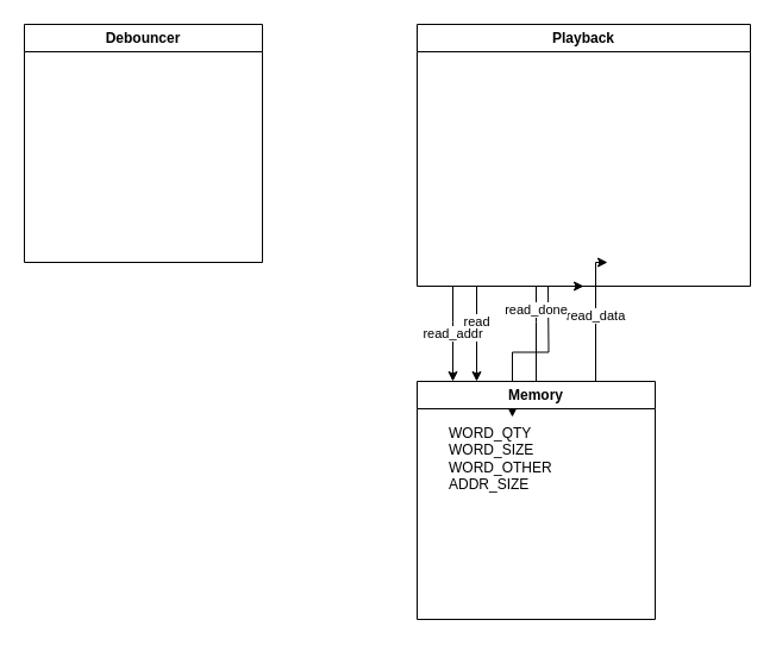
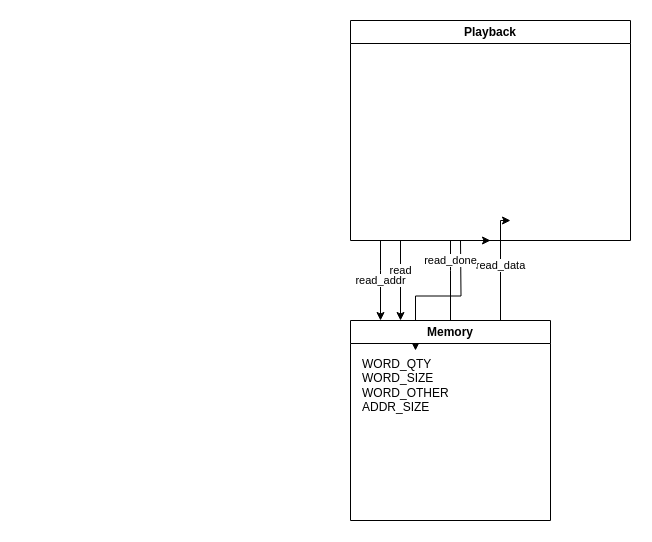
  <mxCell id="0" />
  <mxCell id="1" parent="0" />
- <mxCell id="2" value="Debouncer" style="swimlane;whiteSpace=wrap;html=1;" parent="1" vertex="1"><mxGeometry x="20" y="20" width="200" height="200" as="geometry" /></mxCell>
  <mxCell id="3" value="read" style="edgeStyle=orthogonalEdgeStyle;rounded=0;orthogonalLoop=1;jettySize=auto;html=1;entryX=0.25;entryY=0;entryDx=0;entryDy=0;exitX=0.25;exitY=1;exitDx=0;exitDy=0;" parent="1" source="6" target="9" edge="1"><mxGeometry relative="1" as="geometry"><mxPoint x="410" y="220" as="sourcePoint" /><Array as="points"><mxPoint x="400" y="240" /><mxPoint x="400" y="240" /></Array></mxGeometry></mxCell>
  <mxCell id="4" value="read_addr" style="edgeStyle=orthogonalEdgeStyle;rounded=0;orthogonalLoop=1;jettySize=auto;html=1;" parent="1" source="6" target="9" edge="1"><mxGeometry relative="1" as="geometry"><Array as="points"><mxPoint x="380" y="270" /><mxPoint x="380" y="270" /></Array></mxGeometry></mxCell>
  <mxCell id="5" value="" style="edgeStyle=orthogonalEdgeStyle;rounded=0;orthogonalLoop=1;jettySize=auto;html=1;" parent="1" target="10" edge="1"><mxGeometry relative="1" as="geometry"><mxPoint x="460" y="240" as="sourcePoint" /></mxGeometry></mxCell>
  <mxCell id="6" value="Playback" style="swimlane;whiteSpace=wrap;html=1;" parent="1" vertex="1"><mxGeometry x="350" y="20" width="280" height="220" as="geometry" /></mxCell>
  <mxCell id="7" value="read_data" style="edgeStyle=orthogonalEdgeStyle;rounded=0;orthogonalLoop=1;jettySize=auto;html=1;exitX=0.75;exitY=0;exitDx=0;exitDy=0;" parent="1" source="9" edge="1"><mxGeometry relative="1" as="geometry"><mxPoint x="510" y="220" as="targetPoint" /><Array as="points"><mxPoint x="500" y="270" /><mxPoint x="500" y="270" /></Array></mxGeometry></mxCell>
  <mxCell id="8" value="read_done" style="edgeStyle=orthogonalEdgeStyle;rounded=0;orthogonalLoop=1;jettySize=auto;html=1;exitX=0.5;exitY=0;exitDx=0;exitDy=0;entryX=0.5;entryY=1;entryDx=0;entryDy=0;" parent="1" source="9" target="6" edge="1"><mxGeometry relative="1" as="geometry"><Array as="points"><mxPoint x="450" y="270" /><mxPoint x="450" y="270" /></Array></mxGeometry></mxCell>
  <mxCell id="9" value="Memory" style="swimlane;whiteSpace=wrap;html=1;" parent="1" vertex="1"><mxGeometry x="350" y="320" width="200" height="200" as="geometry" /></mxCell>
- <mxCell id="10" value="WORD_QTY&lt;br&gt;&lt;div style=&quot;&quot;&gt;&lt;span style=&quot;background-color: initial;&quot;&gt;WORD_SIZE&lt;/span&gt;&lt;/div&gt;WORD_OTHER&lt;br&gt;ADDR_SIZE&lt;br&gt;" style="text;html=1;align=left;verticalAlign=top;resizable=0;points=[];autosize=1;strokeColor=none;fillColor=none;" parent="9" vertex="1"><mxGeometry x="25" y="30" width="110" height="70" as="geometry" /></mxCell>
+ <mxCell id="10" value="WORD_QTY&lt;br&gt;&lt;div style=&quot;&quot;&gt;&lt;span style=&quot;background-color: initial;&quot;&gt;WORD_SIZE&lt;/span&gt;&lt;/div&gt;WORD_OTHER&lt;br&gt;ADDR_SIZE&lt;br&gt;" style="text;html=1;align=left;verticalAlign=top;resizable=0;points=[];autosize=1;strokeColor=none;fillColor=none;" parent="9" vertex="1"><mxGeometry x="10" y="30" width="110" height="70" as="geometry" /></mxCell>
